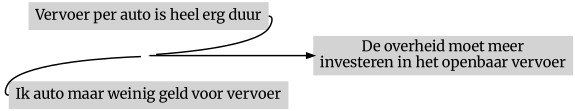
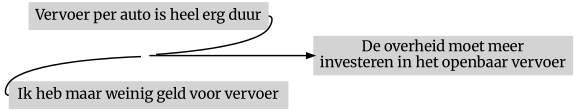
  digraph {
    rankdir=LR
    fontname=Merriweather
    node [color=lightgrey fixedsize=false fontcolor=black fontname=Merriweather fontsize=20 penwidth=2 shape=rect style=filled]
    edge [fontcolor=black fontname=Merriweather fontsize=16 penwidth=2]
    n1 [label="Vervoer per auto is heel erg duur"]
-   n2 [label="Ik auto maar weinig geld voor vervoer"]
+   n2 [label="Ik heb maar weinig geld voor vervoer"]
    merge [shape=point width=0]
    n4 [label="De overheid moet meer\ninvesteren in het openbaar vervoer"]
    subgraph sub_1 {
      rank=same
      n1
      n2
      merge
    }
    n1 -> merge [minlen=2 style=invis]
    n1 -> merge [constraint=false dir=none tailport=e]
    n2 -> merge [constraint=false dir=none tailport=w]
    merge -> n2 [minlen=2 style=invis]
    merge -> n4
  }
